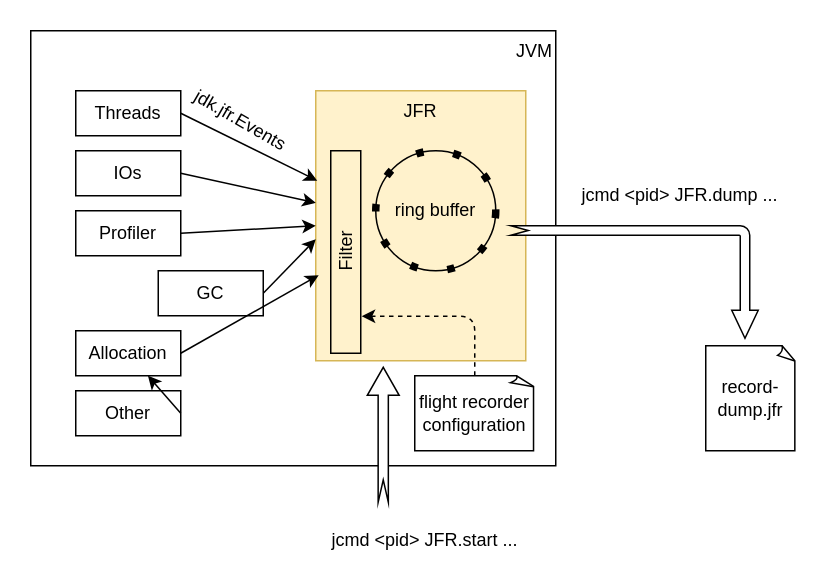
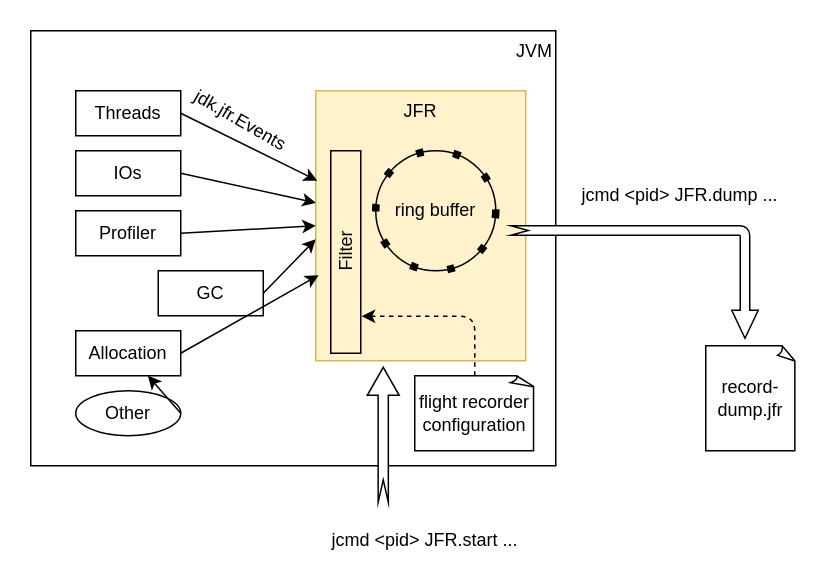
  <mxCell id="0" />
  <mxCell id="1" parent="0" />
  <mxCell id="2" value="&lt;div align=&quot;right&quot;&gt;JVM&lt;/div&gt;" style="rounded=0;whiteSpace=wrap;html=1;align=right;verticalAlign=top;horizontal=1;" vertex="1" parent="1"><mxGeometry x="20" y="20" width="350" height="290" as="geometry" /></mxCell>
  <mxCell id="3" value="JFR" style="rounded=0;whiteSpace=wrap;html=1;fillColor=#fff2cc;strokeColor=#d6b656;verticalAlign=top;" vertex="1" parent="1"><mxGeometry x="210" y="60" width="140" height="180" as="geometry" /></mxCell>
  <mxCell id="4" style="rounded=0;orthogonalLoop=1;jettySize=auto;html=1;exitX=1;exitY=0.5;exitDx=0;exitDy=0;entryX=0.007;entryY=0.333;entryDx=0;entryDy=0;entryPerimeter=0;" edge="1" parent="1" source="5" target="3"><mxGeometry relative="1" as="geometry" /></mxCell>
  <mxCell id="5" value="Threads" style="rounded=0;whiteSpace=wrap;html=1;" vertex="1" parent="1"><mxGeometry x="50" y="60" width="70" height="30" as="geometry" /></mxCell>
  <mxCell id="6" style="edgeStyle=none;rounded=0;orthogonalLoop=1;jettySize=auto;html=1;exitX=1;exitY=0.5;exitDx=0;exitDy=0;" edge="1" parent="1" source="7" target="3"><mxGeometry relative="1" as="geometry" /></mxCell>
  <mxCell id="7" value="IOs" style="rounded=0;whiteSpace=wrap;html=1;" vertex="1" parent="1"><mxGeometry x="50" y="100" width="70" height="30" as="geometry" /></mxCell>
  <mxCell id="8" style="edgeStyle=none;rounded=0;orthogonalLoop=1;jettySize=auto;html=1;exitX=1;exitY=0.5;exitDx=0;exitDy=0;entryX=0;entryY=0.5;entryDx=0;entryDy=0;" edge="1" parent="1" source="9" target="3"><mxGeometry relative="1" as="geometry" /></mxCell>
  <mxCell id="9" value="Profiler" style="rounded=0;whiteSpace=wrap;html=1;" vertex="1" parent="1"><mxGeometry x="50" y="140" width="70" height="30" as="geometry" /></mxCell>
  <mxCell id="10" style="edgeStyle=none;rounded=0;orthogonalLoop=1;jettySize=auto;html=1;exitX=1;exitY=0.5;exitDx=0;exitDy=0;entryX=0;entryY=0.55;entryDx=0;entryDy=0;entryPerimeter=0;" edge="1" parent="1" source="11" target="3"><mxGeometry relative="1" as="geometry" /></mxCell>
  <mxCell id="11" value="GC" style="rounded=0;whiteSpace=wrap;html=1;" vertex="1" parent="1"><mxGeometry x="105" y="180" width="70" height="30" as="geometry" /></mxCell>
  <mxCell id="12" value="Allocation" style="rounded=0;whiteSpace=wrap;html=1;" vertex="1" parent="1"><mxGeometry x="50" y="220" width="70" height="30" as="geometry" /></mxCell>
- <mxCell id="13" value="Other" style="rounded=0;whiteSpace=wrap;html=1;" vertex="1" parent="1"><mxGeometry x="50" y="260" width="70" height="30" as="geometry" /></mxCell>
+ <mxCell id="13" value="Other" style="ellipse;whiteSpace=wrap;html=1;" vertex="1" parent="1"><mxGeometry x="50" y="260" width="70" height="30" as="geometry" /></mxCell>
  <mxCell id="14" value="" style="endArrow=classic;html=1;exitX=1;exitY=0.5;exitDx=0;exitDy=0;entryX=0.014;entryY=0.683;entryDx=0;entryDy=0;entryPerimeter=0;" edge="1" parent="1" source="12" target="3"><mxGeometry width="50" height="50" relative="1" as="geometry"><mxPoint x="160" y="240" as="sourcePoint" /><mxPoint x="210" y="190" as="targetPoint" /></mxGeometry></mxCell>
  <mxCell id="15" value="" style="endArrow=classic;html=1;exitX=1;exitY=0.5;exitDx=0;exitDy=0;" edge="1" parent="1" source="13" target="12"><mxGeometry width="50" height="50" relative="1" as="geometry"><mxPoint x="280" y="220" as="sourcePoint" /><mxPoint x="330" y="170" as="targetPoint" /></mxGeometry></mxCell>
  <mxCell id="16" value="" style="group" vertex="1" connectable="0" parent="1"><mxGeometry x="250" y="100" width="80" height="80" as="geometry" /></mxCell>
  <mxCell id="17" value="" style="ellipse;whiteSpace=wrap;html=1;aspect=fixed;dashed=1;fixDash=0;autosize=0;container=0;backgroundOutline=0;portConstraintRotation=0;fillColor=none;perimeterSpacing=0;strokeWidth=5;dashPattern=1 4;" vertex="1" parent="16"><mxGeometry width="80" height="80" as="geometry" /></mxCell>
  <mxCell id="18" value="ring buffer" style="ellipse;whiteSpace=wrap;html=1;aspect=fixed;strokeWidth=1;fillColor=none;" vertex="1" parent="16"><mxGeometry width="80" height="80" as="geometry" /></mxCell>
  <mxCell id="19" value="record-dump.jfr" style="whiteSpace=wrap;html=1;shape=mxgraph.basic.document;strokeWidth=1;" vertex="1" parent="1"><mxGeometry x="470" y="230" width="60" height="70" as="geometry" /></mxCell>
  <mxCell id="20" value="jcmd &amp;lt;pid&amp;gt; JFR.dump ..." style="text;html=1;strokeColor=none;fillColor=none;align=center;verticalAlign=middle;whiteSpace=wrap;rounded=0;" vertex="1" parent="1"><mxGeometry x="380" y="120" width="146" height="20" as="geometry" /></mxCell>
  <mxCell id="21" value="" style="html=1;shadow=0;dashed=0;align=center;verticalAlign=middle;shape=mxgraph.arrows2.bendArrow;dy=3.17;dx=18.67;notch=11.67;arrowHead=17.67;rounded=1;strokeWidth=1;rotation=90;" vertex="1" parent="1"><mxGeometry x="385" y="105" width="75" height="165" as="geometry" /></mxCell>
  <mxCell id="22" value="jcmd &amp;lt;pid&amp;gt; JFR.start ..." style="text;html=1;strokeColor=none;fillColor=none;align=center;verticalAlign=middle;whiteSpace=wrap;rounded=0;" vertex="1" parent="1"><mxGeometry x="210" y="350" width="146" height="20" as="geometry" /></mxCell>
  <mxCell id="23" value="" style="html=1;shadow=0;dashed=0;align=center;verticalAlign=middle;shape=mxgraph.arrows2.arrow;dy=0.68;dx=18.67;notch=15;strokeWidth=1;rotation=-90;" vertex="1" parent="1"><mxGeometry x="210" y="278.75" width="90" height="21.25" as="geometry" /></mxCell>
  <mxCell id="24" value="&lt;div style=&quot;font-size: 12px;&quot;&gt;jdk.jfr.Events&lt;/div&gt;" style="text;html=1;strokeColor=none;fillColor=none;align=center;verticalAlign=middle;whiteSpace=wrap;rounded=0;rotation=30;fontSize=12;" vertex="1" parent="1"><mxGeometry x="100" y="70" width="120" height="20" as="geometry" /></mxCell>
  <mxCell id="25" value="Filter" style="rounded=0;whiteSpace=wrap;html=1;strokeWidth=1;fillColor=none;horizontal=0;" vertex="1" parent="1"><mxGeometry x="220" y="100" width="20" height="135" as="geometry" /></mxCell>
  <mxCell id="26" value="flight recorder configuration" style="whiteSpace=wrap;html=1;shape=mxgraph.basic.document;strokeWidth=1;fillColor=none;" vertex="1" parent="1"><mxGeometry x="276" y="250" width="80" height="50" as="geometry" /></mxCell>
  <mxCell id="27" value="" style="edgeStyle=segmentEdgeStyle;endArrow=classic;html=1;exitX=0.5;exitY=0;exitDx=0;exitDy=0;exitPerimeter=0;entryX=1.033;entryY=0.817;entryDx=0;entryDy=0;entryPerimeter=0;dashed=1;" edge="1" parent="1" source="26" target="25"><mxGeometry width="50" height="50" relative="1" as="geometry"><mxPoint x="140" y="240" as="sourcePoint" /><mxPoint x="190" y="190" as="targetPoint" /><Array as="points"><mxPoint x="316" y="210" /></Array></mxGeometry></mxCell>
